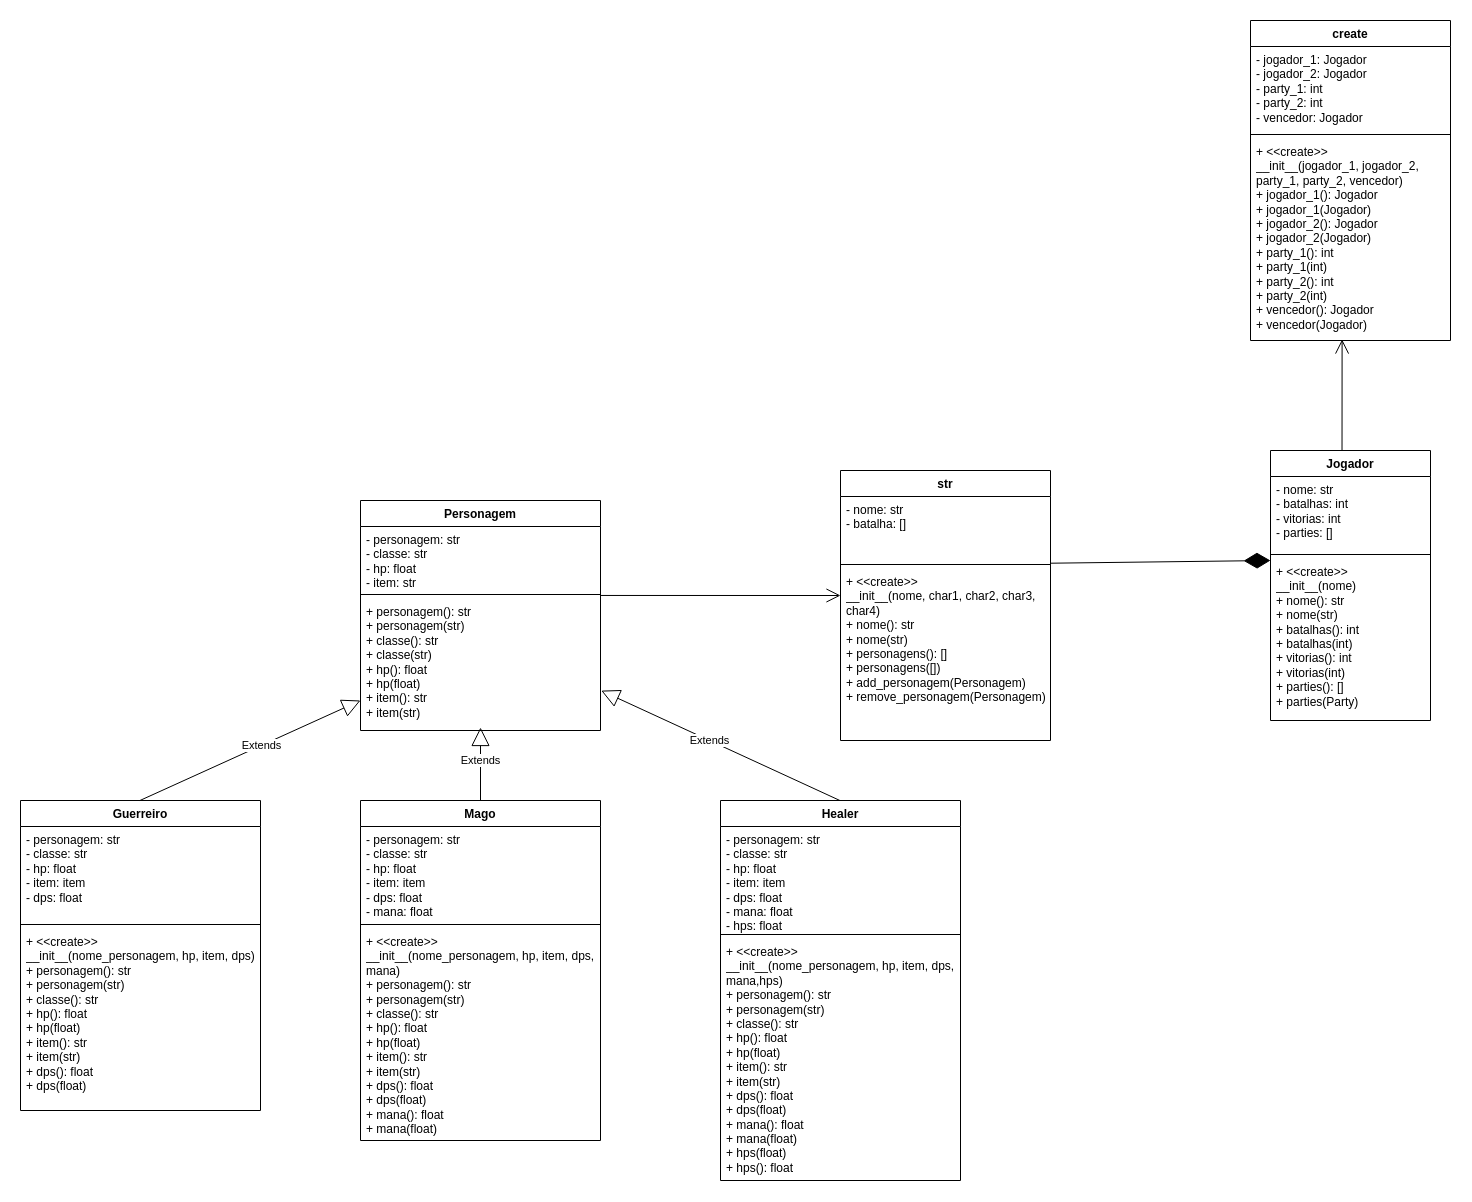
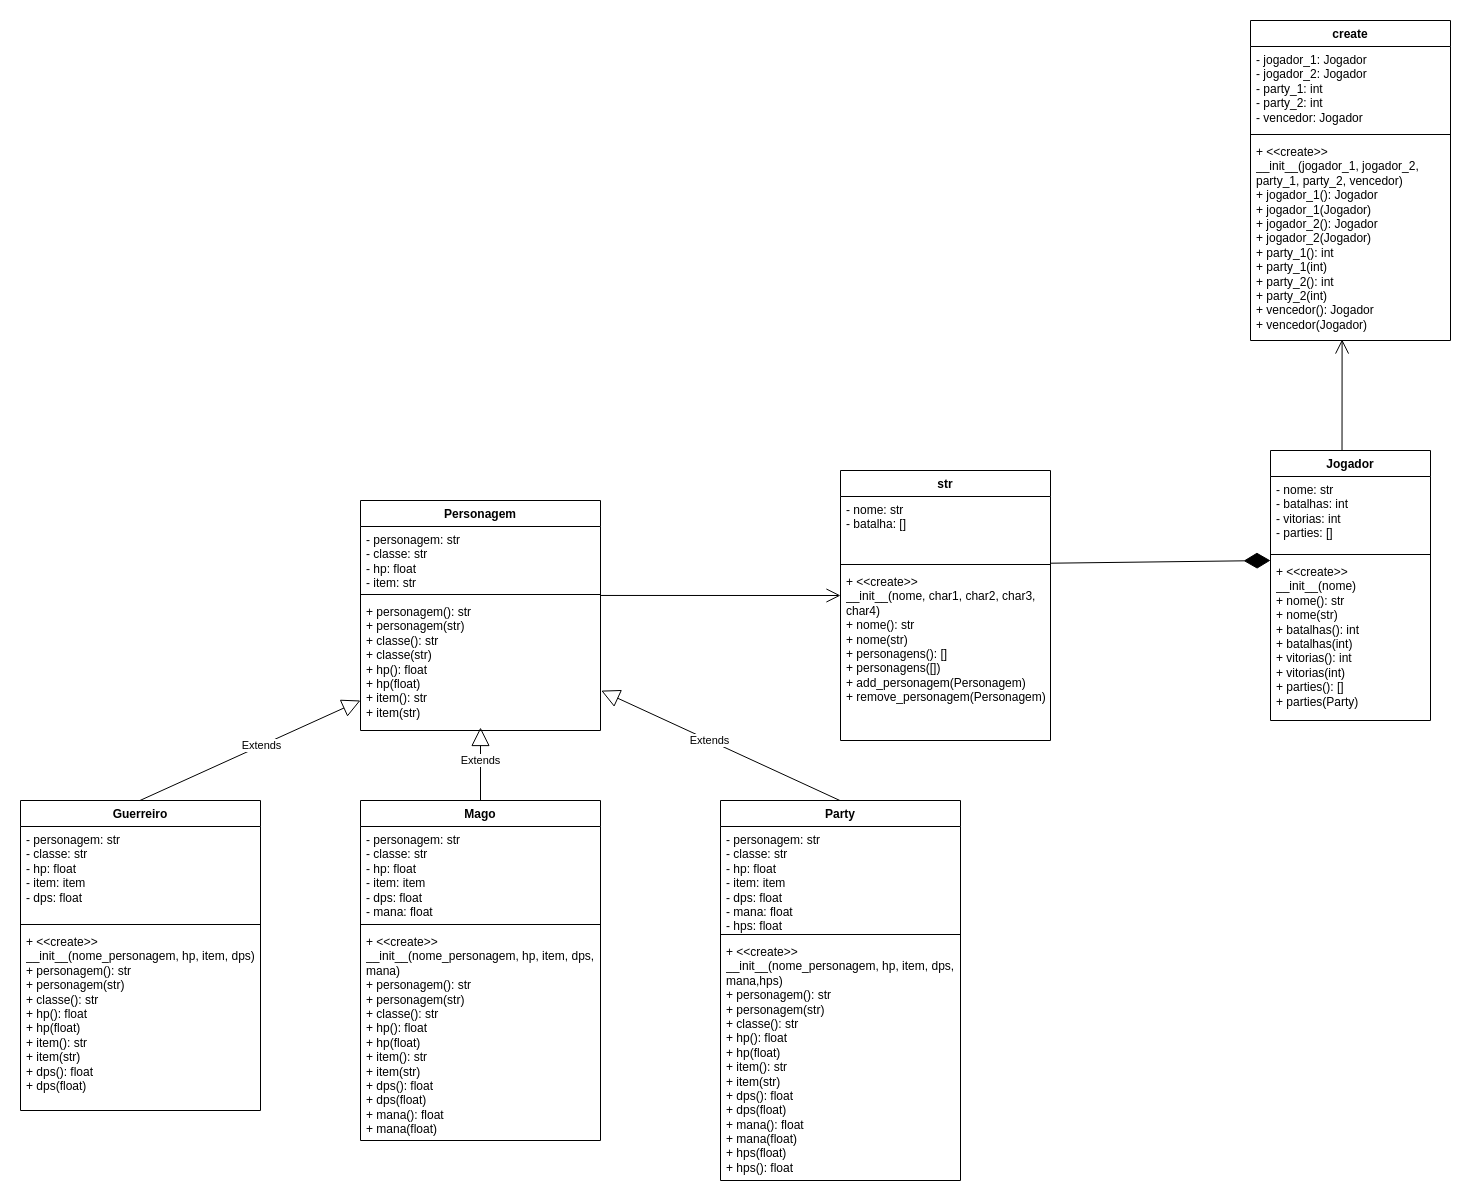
  <mxCell id="0" />
  <mxCell id="1" parent="0" />
  <mxCell id="2" value="Personagem" style="swimlane;fontStyle=1;align=center;verticalAlign=top;childLayout=stackLayout;horizontal=1;startSize=26;horizontalStack=0;resizeParent=1;resizeParentMax=0;resizeLast=0;collapsible=1;marginBottom=0;whiteSpace=wrap;html=1;" parent="1" vertex="1"><mxGeometry x="360" y="500" width="240" height="230" as="geometry" /></mxCell>
  <mxCell id="3" value="- personagem: str&lt;div&gt;- classe: str&lt;br&gt;&lt;div&gt;- hp: float&lt;/div&gt;&lt;div&gt;- item: str&lt;/div&gt;&lt;/div&gt;" style="text;strokeColor=none;fillColor=none;align=left;verticalAlign=top;spacingLeft=4;spacingRight=4;overflow=hidden;rotatable=0;points=[[0,0.5],[1,0.5]];portConstraint=eastwest;whiteSpace=wrap;html=1;" parent="2" vertex="1"><mxGeometry y="26" width="240" height="64" as="geometry" /></mxCell>
  <mxCell id="4" value="" style="line;strokeWidth=1;fillColor=none;align=left;verticalAlign=middle;spacingTop=-1;spacingLeft=3;spacingRight=3;rotatable=0;labelPosition=right;points=[];portConstraint=eastwest;strokeColor=inherit;" parent="2" vertex="1"><mxGeometry y="90" width="240" height="8" as="geometry" /></mxCell>
  <mxCell id="5" value="+ personagem(): str&lt;div&gt;+ personagem(str)&lt;/div&gt;&lt;div&gt;+ classe(): str&lt;div&gt;+ classe(str)&lt;/div&gt;&lt;/div&gt;&lt;div&gt;+                       hp(): float&lt;div&gt;+             hp(float)&lt;/div&gt;&lt;/div&gt;&lt;div&gt;+     item(): str&lt;div&gt;+   item(str)&lt;/div&gt;&lt;/div&gt;" style="text;strokeColor=none;fillColor=none;align=left;verticalAlign=top;spacingLeft=4;spacingRight=4;overflow=hidden;rotatable=0;points=[[0,0.5],[1,0.5]];portConstraint=eastwest;whiteSpace=wrap;html=1;" parent="2" vertex="1"><mxGeometry y="98" width="240" height="132" as="geometry" /></mxCell>
  <mxCell id="6" value="Jogador" style="swimlane;fontStyle=1;align=center;verticalAlign=top;childLayout=stackLayout;horizontal=1;startSize=26;horizontalStack=0;resizeParent=1;resizeParentMax=0;resizeLast=0;collapsible=1;marginBottom=0;whiteSpace=wrap;html=1;" parent="1" vertex="1"><mxGeometry x="1270" y="450" width="160" height="270" as="geometry" /></mxCell>
  <mxCell id="7" value="- nome: str&lt;div&gt;- batalhas: int&lt;/div&gt;&lt;div&gt;- vitorias: int&lt;/div&gt;&lt;div&gt;- parties: []&lt;/div&gt;" style="text;strokeColor=none;fillColor=none;align=left;verticalAlign=top;spacingLeft=4;spacingRight=4;overflow=hidden;rotatable=0;points=[[0,0.5],[1,0.5]];portConstraint=eastwest;whiteSpace=wrap;html=1;" parent="6" vertex="1"><mxGeometry y="26" width="160" height="74" as="geometry" /></mxCell>
  <mxCell id="8" value="" style="line;strokeWidth=1;fillColor=none;align=left;verticalAlign=middle;spacingTop=-1;spacingLeft=3;spacingRight=3;rotatable=0;labelPosition=right;points=[];portConstraint=eastwest;strokeColor=inherit;" parent="6" vertex="1"><mxGeometry y="100" width="160" height="8" as="geometry" /></mxCell>
  <mxCell id="9" value="&lt;div&gt;+ &amp;lt;&amp;lt;create&amp;gt;&amp;gt;&lt;/div&gt;&lt;div&gt;&lt;span style=&quot;background-color: initial;&quot;&gt;__init__(nome)&lt;/span&gt;&lt;/div&gt;&lt;div&gt;+ nome(): str&lt;/div&gt;&lt;div&gt;+ nome(str)&lt;/div&gt;+ batalhas(): int&lt;div&gt;+ batalhas(int)&lt;/div&gt;&lt;div&gt;+ vitorias(): int&lt;br&gt;&lt;/div&gt;&lt;div&gt;+ vitorias(int)&lt;/div&gt;&lt;div&gt;+ parties(): []&lt;/div&gt;&lt;div&gt;+ parties(Party)&lt;/div&gt;&lt;div&gt;&lt;br&gt;&lt;/div&gt;&lt;div&gt;&lt;br&gt;&lt;/div&gt;" style="text;strokeColor=none;fillColor=none;align=left;verticalAlign=top;spacingLeft=4;spacingRight=4;overflow=hidden;rotatable=0;points=[[0,0.5],[1,0.5]];portConstraint=eastwest;whiteSpace=wrap;html=1;" parent="6" vertex="1"><mxGeometry y="108" width="160" height="162" as="geometry" /></mxCell>
  <mxCell id="10" value="str" style="swimlane;fontStyle=1;align=center;verticalAlign=top;childLayout=stackLayout;horizontal=1;startSize=26;horizontalStack=0;resizeParent=1;resizeParentMax=0;resizeLast=0;collapsible=1;marginBottom=0;whiteSpace=wrap;html=1;" parent="1" vertex="1"><mxGeometry x="840" y="470" width="210" height="270" as="geometry" /></mxCell>
  <mxCell id="11" value="- nome: str&lt;div&gt;- batalha: []&lt;/div&gt;" style="text;strokeColor=none;fillColor=none;align=left;verticalAlign=top;spacingLeft=4;spacingRight=4;overflow=hidden;rotatable=0;points=[[0,0.5],[1,0.5]];portConstraint=eastwest;whiteSpace=wrap;html=1;" parent="10" vertex="1"><mxGeometry y="26" width="210" height="64" as="geometry" /></mxCell>
  <mxCell id="12" value="" style="line;strokeWidth=1;fillColor=none;align=left;verticalAlign=middle;spacingTop=-1;spacingLeft=3;spacingRight=3;rotatable=0;labelPosition=right;points=[];portConstraint=eastwest;strokeColor=inherit;" parent="10" vertex="1"><mxGeometry y="90" width="210" height="8" as="geometry" /></mxCell>
  <mxCell id="13" value="&lt;div&gt;+ &amp;lt;&amp;lt;create&amp;gt;&amp;gt;&lt;/div&gt;&lt;div&gt;&lt;span style=&quot;background-color: initial;&quot;&gt;__init__(nome, char1, char2, char3, char4)&lt;/span&gt;&lt;/div&gt;&lt;div&gt;+ nome(): str&lt;/div&gt;&lt;div&gt;+ nome(str)&lt;/div&gt;&lt;div&gt;+ personagens(): []&lt;/div&gt;&lt;div&gt;+ personagens([])&lt;/div&gt;&lt;div&gt;+ add_personagem(Personagem)&lt;/div&gt;&lt;div&gt;+ remove_personagem(Personagem)&lt;/div&gt;" style="text;strokeColor=none;fillColor=none;align=left;verticalAlign=top;spacingLeft=4;spacingRight=4;overflow=hidden;rotatable=0;points=[[0,0.5],[1,0.5]];portConstraint=eastwest;whiteSpace=wrap;html=1;" parent="10" vertex="1"><mxGeometry y="98" width="210" height="172" as="geometry" /></mxCell>
  <mxCell id="14" value="create" style="swimlane;fontStyle=1;align=center;verticalAlign=top;childLayout=stackLayout;horizontal=1;startSize=26;horizontalStack=0;resizeParent=1;resizeParentMax=0;resizeLast=0;collapsible=1;marginBottom=0;whiteSpace=wrap;html=1;" parent="1" vertex="1"><mxGeometry x="1250" y="20" width="200" height="320" as="geometry" /></mxCell>
  <mxCell id="15" value="- jogador_1: Jogador&lt;div&gt;- jogador_2: Jogador&lt;/div&gt;&lt;div&gt;- party_1: int&lt;/div&gt;&lt;div&gt;- party_2: int&lt;/div&gt;&lt;div&gt;- vencedor: Jogador&lt;/div&gt;&lt;div&gt;&lt;br&gt;&lt;div&gt;&lt;br&gt;&lt;/div&gt;&lt;/div&gt;" style="text;strokeColor=none;fillColor=none;align=left;verticalAlign=top;spacingLeft=4;spacingRight=4;overflow=hidden;rotatable=0;points=[[0,0.5],[1,0.5]];portConstraint=eastwest;whiteSpace=wrap;html=1;" parent="14" vertex="1"><mxGeometry y="26" width="200" height="84" as="geometry" /></mxCell>
  <mxCell id="16" value="" style="line;strokeWidth=1;fillColor=none;align=left;verticalAlign=middle;spacingTop=-1;spacingLeft=3;spacingRight=3;rotatable=0;labelPosition=right;points=[];portConstraint=eastwest;strokeColor=inherit;" parent="14" vertex="1"><mxGeometry y="110" width="200" height="8" as="geometry" /></mxCell>
  <mxCell id="17" value="&lt;div&gt;+ &amp;lt;&amp;lt;create&amp;gt;&amp;gt;&lt;/div&gt;&lt;div&gt;&lt;span style=&quot;background-color: initial;&quot;&gt;__init__(jogador_1, jogador_2, party_1, party_2, vencedor)&lt;/span&gt;&lt;/div&gt;&lt;div&gt;&lt;span style=&quot;background-color: initial;&quot;&gt;+ jogador_1(): Jogador&lt;/span&gt;&lt;/div&gt;+ jogador_1(Jogador)&lt;div&gt;+ jogador_2(): Jogador&lt;/div&gt;+ jogador_2(Jogador)&lt;div&gt;+ party_1(): int&lt;/div&gt;&lt;div&gt;&lt;span style=&quot;background-color: initial;&quot;&gt;+ party_1(int&lt;/span&gt;&lt;span style=&quot;background-color: initial;&quot;&gt;)&lt;/span&gt;&lt;/div&gt;&lt;div&gt;+ party_2(): int&lt;/div&gt;&lt;div&gt;&lt;span style=&quot;background-color: initial;&quot;&gt;+ party_2(int&lt;/span&gt;&lt;span style=&quot;background-color: initial;&quot;&gt;)&lt;/span&gt;&lt;/div&gt;+ vencedor(): Jogador&lt;div&gt;+ vencedor(Jogador)&lt;/div&gt;&lt;div&gt;&lt;br&gt;&lt;div&gt;&lt;br&gt;&lt;/div&gt;&lt;/div&gt;&lt;div&gt;&lt;span style=&quot;background-color: initial;&quot;&gt;&lt;br&gt;&lt;/span&gt;&lt;/div&gt;&lt;div&gt;&lt;span style=&quot;background-color: initial;&quot;&gt;&lt;br&gt;&lt;/span&gt;&lt;/div&gt;" style="text;strokeColor=none;fillColor=none;align=left;verticalAlign=top;spacingLeft=4;spacingRight=4;overflow=hidden;rotatable=0;points=[[0,0.5],[1,0.5]];portConstraint=eastwest;whiteSpace=wrap;html=1;" parent="14" vertex="1"><mxGeometry y="118" width="200" height="202" as="geometry" /></mxCell>
  <mxCell id="18" value="Guerreiro" style="swimlane;fontStyle=1;align=center;verticalAlign=top;childLayout=stackLayout;horizontal=1;startSize=26;horizontalStack=0;resizeParent=1;resizeParentMax=0;resizeLast=0;collapsible=1;marginBottom=0;whiteSpace=wrap;html=1;" parent="1" vertex="1"><mxGeometry x="20" y="800" width="240" height="310" as="geometry" /></mxCell>
  <mxCell id="19" value="- personagem: str&lt;div&gt;- classe: str&lt;br&gt;&lt;div&gt;- hp: float&lt;/div&gt;&lt;div&gt;- item: item&lt;/div&gt;&lt;/div&gt;&lt;div&gt;- dps: float&lt;/div&gt;" style="text;strokeColor=none;fillColor=none;align=left;verticalAlign=top;spacingLeft=4;spacingRight=4;overflow=hidden;rotatable=0;points=[[0,0.5],[1,0.5]];portConstraint=eastwest;whiteSpace=wrap;html=1;" parent="18" vertex="1"><mxGeometry y="26" width="240" height="94" as="geometry" /></mxCell>
  <mxCell id="20" value="" style="line;strokeWidth=1;fillColor=none;align=left;verticalAlign=middle;spacingTop=-1;spacingLeft=3;spacingRight=3;rotatable=0;labelPosition=right;points=[];portConstraint=eastwest;strokeColor=inherit;" parent="18" vertex="1"><mxGeometry y="120" width="240" height="8" as="geometry" /></mxCell>
  <mxCell id="21" value="&lt;div&gt;+ &amp;lt;&amp;lt;create&amp;gt;&amp;gt;&amp;nbsp; &amp;nbsp; &amp;nbsp; &amp;nbsp; &amp;nbsp; &amp;nbsp; &amp;nbsp; __init__(nome_personagem, hp, item, dps)&lt;/div&gt;+ personagem(): str&lt;div&gt;+ personagem(str)&lt;/div&gt;&lt;div&gt;+ classe(): str&lt;/div&gt;&lt;div&gt;+ hp(): float&lt;div&gt;+ hp(float)&lt;/div&gt;&lt;/div&gt;&lt;div&gt;+ item(): str&lt;div&gt;+ item(str)&lt;/div&gt;&lt;/div&gt;&lt;div&gt;+ dps(): float&lt;/div&gt;&lt;div&gt;+ dps(float)&lt;/div&gt;" style="text;strokeColor=none;fillColor=none;align=left;verticalAlign=top;spacingLeft=4;spacingRight=4;overflow=hidden;rotatable=0;points=[[0,0.5],[1,0.5]];portConstraint=eastwest;whiteSpace=wrap;html=1;" parent="18" vertex="1"><mxGeometry y="128" width="240" height="182" as="geometry" /></mxCell>
  <mxCell id="22" value="Mago" style="swimlane;fontStyle=1;align=center;verticalAlign=top;childLayout=stackLayout;horizontal=1;startSize=26;horizontalStack=0;resizeParent=1;resizeParentMax=0;resizeLast=0;collapsible=1;marginBottom=0;whiteSpace=wrap;html=1;" parent="1" vertex="1"><mxGeometry x="360" y="800" width="240" height="340" as="geometry" /></mxCell>
  <mxCell id="23" value="- personagem: str&lt;div&gt;- classe: str&lt;br&gt;&lt;div&gt;- hp: float&lt;/div&gt;&lt;div&gt;- item: item&lt;/div&gt;&lt;/div&gt;&lt;div&gt;- dps: float&lt;/div&gt;&lt;div&gt;- mana: float&lt;/div&gt;" style="text;strokeColor=none;fillColor=none;align=left;verticalAlign=top;spacingLeft=4;spacingRight=4;overflow=hidden;rotatable=0;points=[[0,0.5],[1,0.5]];portConstraint=eastwest;whiteSpace=wrap;html=1;" parent="22" vertex="1"><mxGeometry y="26" width="240" height="94" as="geometry" /></mxCell>
  <mxCell id="24" value="" style="line;strokeWidth=1;fillColor=none;align=left;verticalAlign=middle;spacingTop=-1;spacingLeft=3;spacingRight=3;rotatable=0;labelPosition=right;points=[];portConstraint=eastwest;strokeColor=inherit;" parent="22" vertex="1"><mxGeometry y="120" width="240" height="8" as="geometry" /></mxCell>
  <mxCell id="25" value="&lt;div&gt;+ &amp;lt;&amp;lt;create&amp;gt;&amp;gt;&amp;nbsp; &amp;nbsp; &amp;nbsp; &amp;nbsp; &amp;nbsp; &amp;nbsp; &amp;nbsp; __init__(nome_personagem, hp, item, dps, mana)&lt;/div&gt;+ personagem(): str&lt;div&gt;+ personagem(str)&lt;/div&gt;&lt;div&gt;+ classe(): str&lt;/div&gt;&lt;div&gt;+ hp(): float&lt;div&gt;+ hp(float)&lt;/div&gt;&lt;/div&gt;&lt;div&gt;+ item(): str&lt;div&gt;+ item(str)&lt;/div&gt;&lt;/div&gt;&lt;div&gt;+ dps(): float&lt;/div&gt;&lt;div&gt;+ dps(float)&lt;/div&gt;&lt;div&gt;+ mana(): float&lt;/div&gt;&lt;div&gt;+ mana(float)&lt;/div&gt;" style="text;strokeColor=none;fillColor=none;align=left;verticalAlign=top;spacingLeft=4;spacingRight=4;overflow=hidden;rotatable=0;points=[[0,0.5],[1,0.5]];portConstraint=eastwest;whiteSpace=wrap;html=1;" parent="22" vertex="1"><mxGeometry y="128" width="240" height="212" as="geometry" /></mxCell>
- <mxCell id="26" value="Healer" style="swimlane;fontStyle=1;align=center;verticalAlign=top;childLayout=stackLayout;horizontal=1;startSize=26;horizontalStack=0;resizeParent=1;resizeParentMax=0;resizeLast=0;collapsible=1;marginBottom=0;whiteSpace=wrap;html=1;" parent="1" vertex="1"><mxGeometry x="720" y="800" width="240" height="380" as="geometry" /></mxCell>
+ <mxCell id="26" value="Party" style="swimlane;fontStyle=1;align=center;verticalAlign=top;childLayout=stackLayout;horizontal=1;startSize=26;horizontalStack=0;resizeParent=1;resizeParentMax=0;resizeLast=0;collapsible=1;marginBottom=0;whiteSpace=wrap;html=1;" parent="1" vertex="1"><mxGeometry x="720" y="800" width="240" height="380" as="geometry" /></mxCell>
  <mxCell id="27" value="- personagem: str&lt;div&gt;- classe: str&lt;br&gt;&lt;div&gt;- hp: float&lt;/div&gt;&lt;div&gt;- item: item&lt;/div&gt;&lt;/div&gt;&lt;div&gt;- dps: float&lt;/div&gt;&lt;div&gt;- mana: float&lt;/div&gt;&lt;div&gt;- hps: float&lt;/div&gt;" style="text;strokeColor=none;fillColor=none;align=left;verticalAlign=top;spacingLeft=4;spacingRight=4;overflow=hidden;rotatable=0;points=[[0,0.5],[1,0.5]];portConstraint=eastwest;whiteSpace=wrap;html=1;" parent="26" vertex="1"><mxGeometry y="26" width="240" height="104" as="geometry" /></mxCell>
  <mxCell id="28" value="" style="line;strokeWidth=1;fillColor=none;align=left;verticalAlign=middle;spacingTop=-1;spacingLeft=3;spacingRight=3;rotatable=0;labelPosition=right;points=[];portConstraint=eastwest;strokeColor=inherit;" parent="26" vertex="1"><mxGeometry y="130" width="240" height="8" as="geometry" /></mxCell>
  <mxCell id="29" value="&lt;div&gt;+ &amp;lt;&amp;lt;create&amp;gt;&amp;gt;&amp;nbsp; &amp;nbsp; &amp;nbsp; &amp;nbsp; &amp;nbsp; &amp;nbsp; &amp;nbsp; __init__(nome_personagem, hp, item, dps, mana,hps)&lt;/div&gt;+ personagem(): str&lt;div&gt;+ personagem(str)&lt;/div&gt;&lt;div&gt;+ classe(): str&lt;/div&gt;&lt;div&gt;+ hp(): float&lt;div&gt;+ hp(float)&lt;/div&gt;&lt;/div&gt;&lt;div&gt;+ item(): str&lt;div&gt;+ item(str)&lt;/div&gt;&lt;/div&gt;&lt;div&gt;+ dps(): float&lt;/div&gt;&lt;div&gt;+ dps(float)&lt;/div&gt;&lt;div&gt;+ mana(): float&lt;/div&gt;&lt;div&gt;+ mana(float)&lt;/div&gt;&lt;div&gt;+ hps(float)&lt;/div&gt;&lt;div&gt;+ hps(): float&lt;/div&gt;" style="text;strokeColor=none;fillColor=none;align=left;verticalAlign=top;spacingLeft=4;spacingRight=4;overflow=hidden;rotatable=0;points=[[0,0.5],[1,0.5]];portConstraint=eastwest;whiteSpace=wrap;html=1;" parent="26" vertex="1"><mxGeometry y="138" width="240" height="242" as="geometry" /></mxCell>
  <mxCell id="30" value="Extends" style="endArrow=block;endSize=16;endFill=0;html=1;rounded=0;exitX=0.5;exitY=0;exitDx=0;exitDy=0;" parent="1" source="22" edge="1"><mxGeometry x="0.096" width="160" relative="1" as="geometry"><mxPoint x="490" y="800" as="sourcePoint" /><mxPoint x="480" y="727" as="targetPoint" /><mxPoint as="offset" /></mxGeometry></mxCell>
  <mxCell id="31" value="Extends" style="endArrow=block;endSize=16;endFill=0;html=1;rounded=0;exitX=0.5;exitY=0;exitDx=0;exitDy=0;entryX=1.003;entryY=0.698;entryDx=0;entryDy=0;entryPerimeter=0;" parent="1" target="5" edge="1"><mxGeometry x="0.096" width="160" relative="1" as="geometry"><mxPoint x="839.41" y="800" as="sourcePoint" /><mxPoint x="839.41" y="727" as="targetPoint" /><mxPoint as="offset" /></mxGeometry></mxCell>
  <mxCell id="32" value="Extends" style="endArrow=block;endSize=16;endFill=0;html=1;rounded=0;exitX=0.5;exitY=0;exitDx=0;exitDy=0;" parent="1" edge="1"><mxGeometry x="0.096" width="160" relative="1" as="geometry"><mxPoint x="139.41" y="800" as="sourcePoint" /><mxPoint x="360" y="700" as="targetPoint" /><mxPoint as="offset" /></mxGeometry></mxCell>
  <mxCell id="33" value="" style="endArrow=diamondThin;endFill=1;endSize=24;html=1;rounded=0;" parent="1" source="12" edge="1"><mxGeometry width="160" relative="1" as="geometry"><mxPoint x="1060" y="561" as="sourcePoint" /><mxPoint x="1270" y="560" as="targetPoint" /></mxGeometry></mxCell>
  <mxCell id="34" value="" style="endArrow=open;endFill=1;endSize=12;html=1;rounded=0;exitX=1.001;exitY=-0.023;exitDx=0;exitDy=0;exitPerimeter=0;" parent="1" source="5" edge="1"><mxGeometry width="160" relative="1" as="geometry"><mxPoint x="600" y="590" as="sourcePoint" /><mxPoint x="840" y="595" as="targetPoint" /></mxGeometry></mxCell>
  <mxCell id="35" value="" style="endArrow=open;endFill=1;endSize=12;html=1;rounded=0;exitX=0.447;exitY=0;exitDx=0;exitDy=0;exitPerimeter=0;entryX=0.458;entryY=0.995;entryDx=0;entryDy=0;entryPerimeter=0;" parent="1" source="6" target="17" edge="1"><mxGeometry width="160" relative="1" as="geometry"><mxPoint x="1340" y="420" as="sourcePoint" /><mxPoint x="1580" y="420" as="targetPoint" /></mxGeometry></mxCell>
